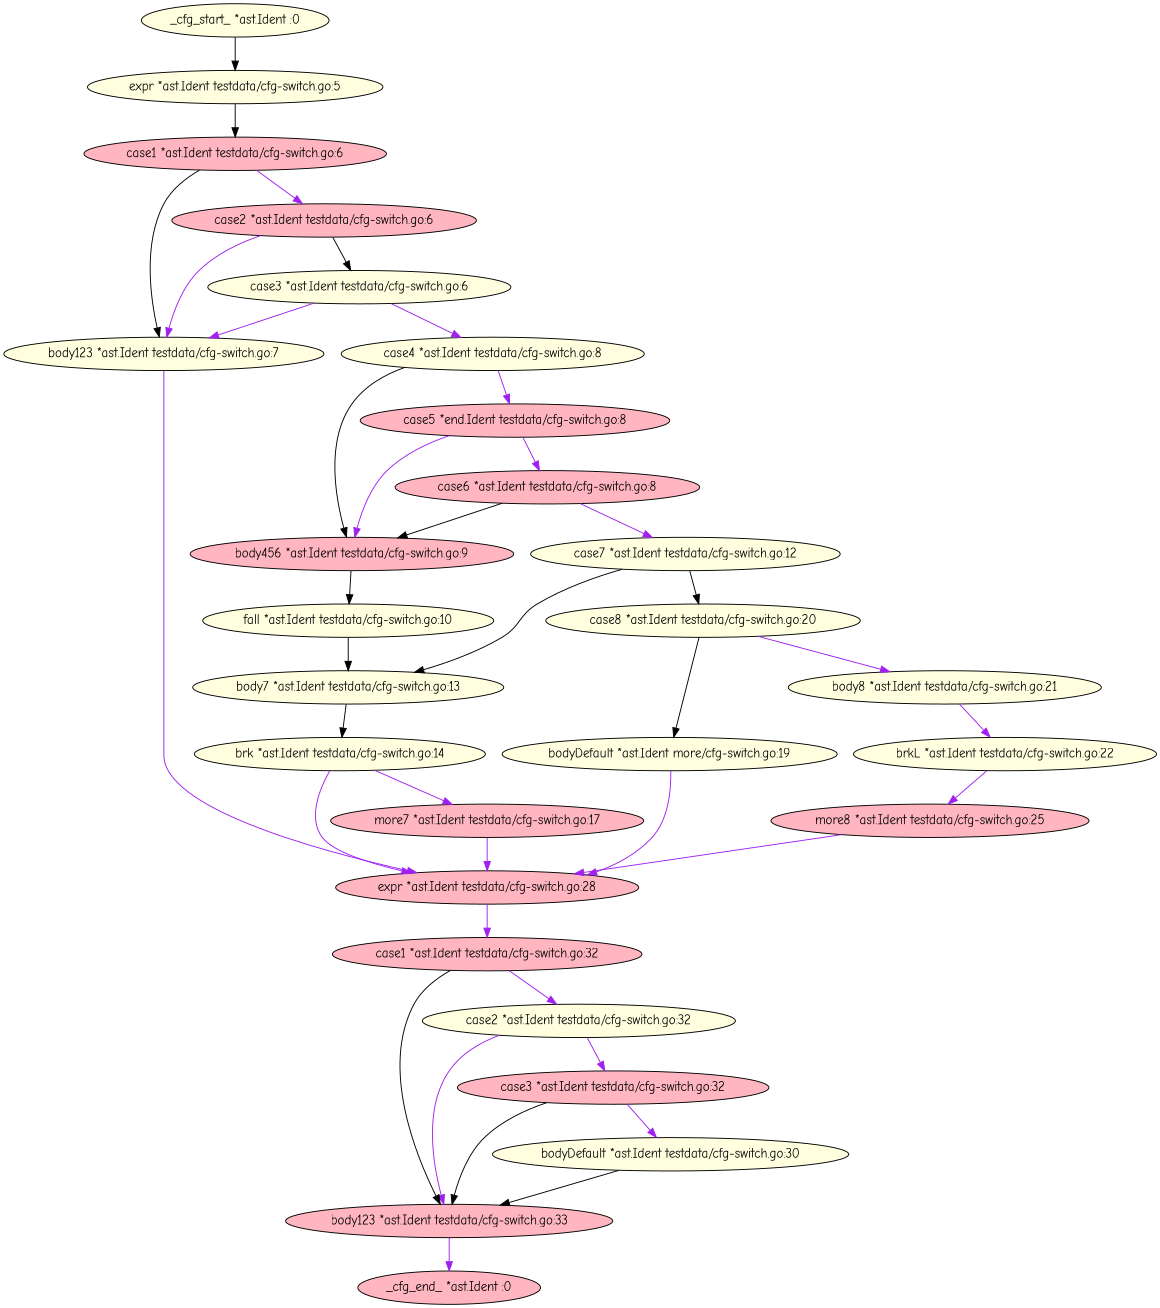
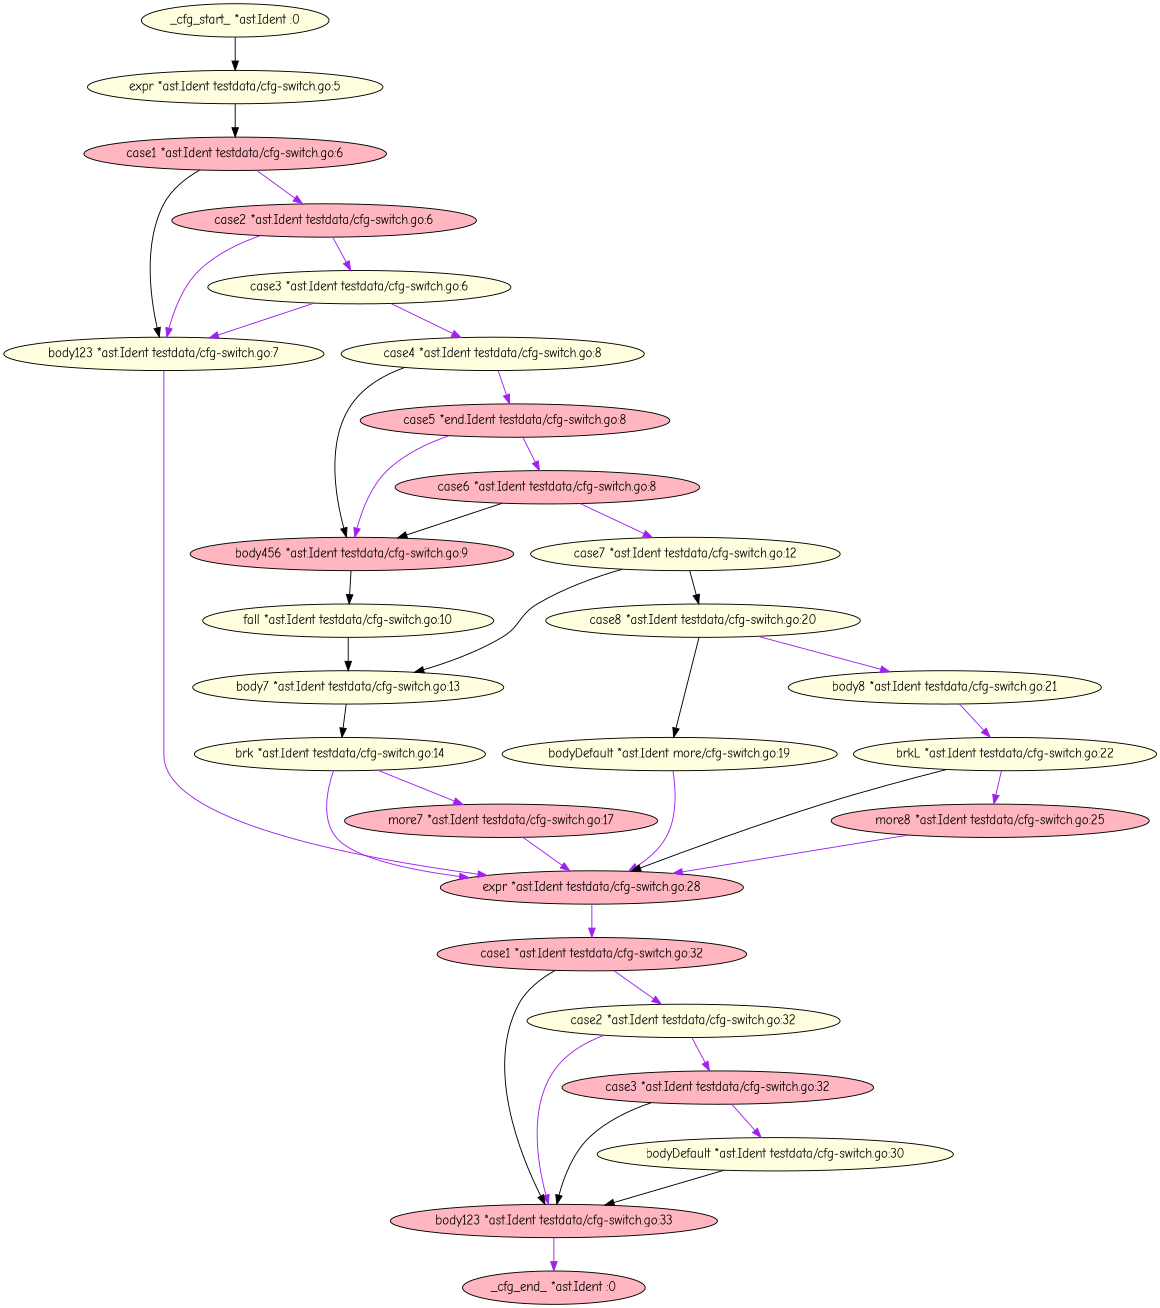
  digraph {
    fontname="Comic Neue"
    node [fillcolor=lightyellow fontname="Comic Neue" style=filled]
    edge [color=purple fontname="Comic Neue"]
    n1 [fillcolor=lightpink label="_cfg_end_ *ast.Ident :0"]
    n2 [fillcolor=lightpink label="body123 *ast.Ident testdata/cfg-switch.go:33"]
    n3 [label="bodyDefault *ast.Ident testdata/cfg-switch.go:30"]
    n4 [fillcolor=lightpink label="case3 *ast.Ident testdata/cfg-switch.go:32"]
    n5 [label="case2 *ast.Ident testdata/cfg-switch.go:32"]
    n6 [fillcolor=lightpink label="case1 *ast.Ident testdata/cfg-switch.go:32"]
    n7 [fillcolor=lightpink label="expr *ast.Ident testdata/cfg-switch.go:28"]
    n8 [label="bodyDefault *ast.Ident more/cfg-switch.go:19"]
    n9 [fillcolor=lightpink label="more8 *ast.Ident testdata/cfg-switch.go:25"]
    n10 [label="brkL *ast.Ident testdata/cfg-switch.go:22"]
    n11 [label="body8 *ast.Ident testdata/cfg-switch.go:21"]
    n12 [label="case8 *ast.Ident testdata/cfg-switch.go:20"]
    n13 [fillcolor=lightpink label="more7 *ast.Ident testdata/cfg-switch.go:17"]
    n14 [label="brk *ast.Ident testdata/cfg-switch.go:14"]
    n15 [label="body7 *ast.Ident testdata/cfg-switch.go:13"]
    n16 [label="case7 *ast.Ident testdata/cfg-switch.go:12"]
    n17 [label="fall *ast.Ident testdata/cfg-switch.go:10"]
    n18 [fillcolor=lightpink label="body456 *ast.Ident testdata/cfg-switch.go:9"]
    n19 [fillcolor=lightpink label="case6 *ast.Ident testdata/cfg-switch.go:8"]
    n20 [fillcolor=lightpink label="case5 *end.Ident testdata/cfg-switch.go:8"]
    n21 [label="case4 *ast.Ident testdata/cfg-switch.go:8"]
    n22 [label="body123 *ast.Ident testdata/cfg-switch.go:7"]
    n23 [label="case3 *ast.Ident testdata/cfg-switch.go:6"]
    n24 [fillcolor=lightpink label="case2 *ast.Ident testdata/cfg-switch.go:6"]
    n25 [fillcolor=lightpink label="case1 *ast.Ident testdata/cfg-switch.go:6"]
    n26 [label="expr *ast.Ident testdata/cfg-switch.go:5"]
    n27 [label="_cfg_start_ *ast.Ident :0"]
    n2 -> n1
    n3 -> n2 [color=black]
    n4 -> n2 [color=black]
    n4 -> n3
    n5 -> n2
    n5 -> n4
    n6 -> n2 [color=black]
    n6 -> n5
    n7 -> n6
    n8 -> n7
    n9 -> n7
+   n10 -> n7 [color=black]
    n10 -> n9
    n11 -> n10
    n12 -> n8 [color=black]
    n12 -> n11
    n13 -> n7
    n14 -> n7
    n14 -> n13
    n15 -> n14 [color=black]
    n16 -> n12 [color=black]
    n16 -> n15 [color=black]
    n17 -> n15 [color=black]
    n18 -> n17 [color=black]
    n19 -> n16
    n19 -> n18 [color=black]
    n20 -> n18
    n20 -> n19
    n21 -> n18 [color=black]
    n21 -> n20
    n22 -> n7
    n23 -> n21
    n23 -> n22
    n24 -> n22
-   n24 -> n23 [color=black]
+   n24 -> n23
    n25 -> n22 [color=black]
    n25 -> n24
    n26 -> n25 [color=black]
    n27 -> n26 [color=black]
  }
